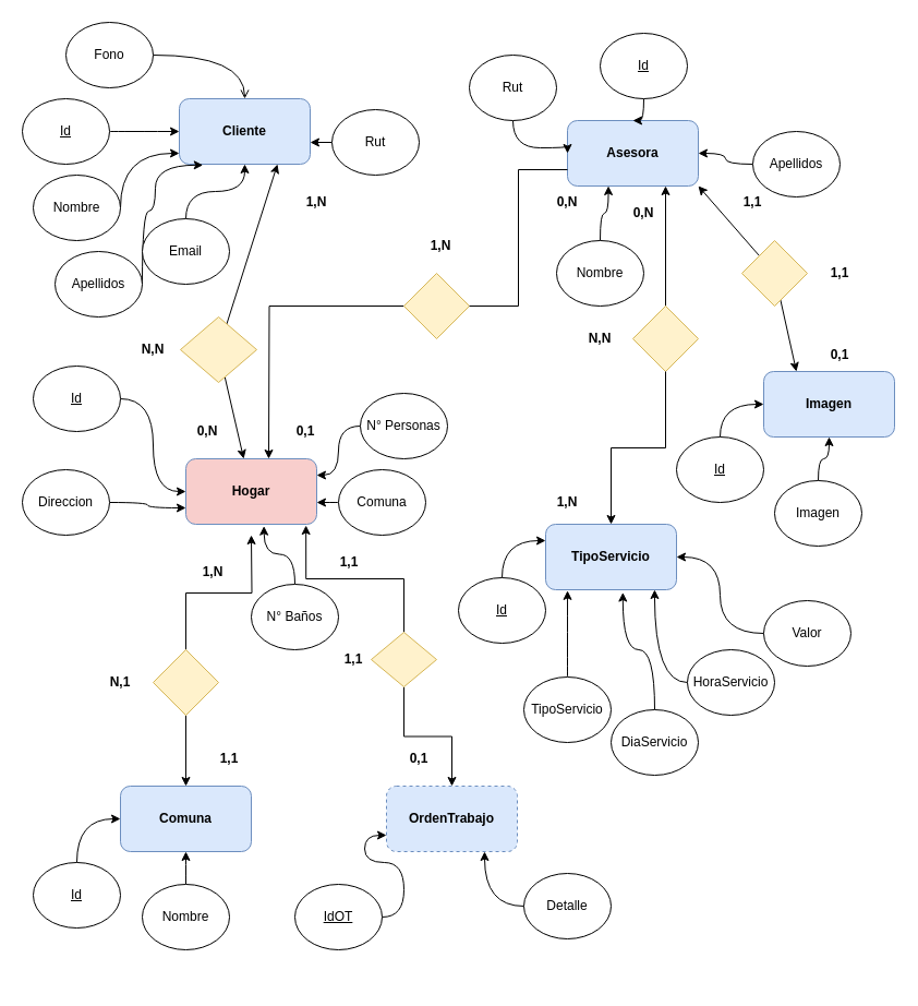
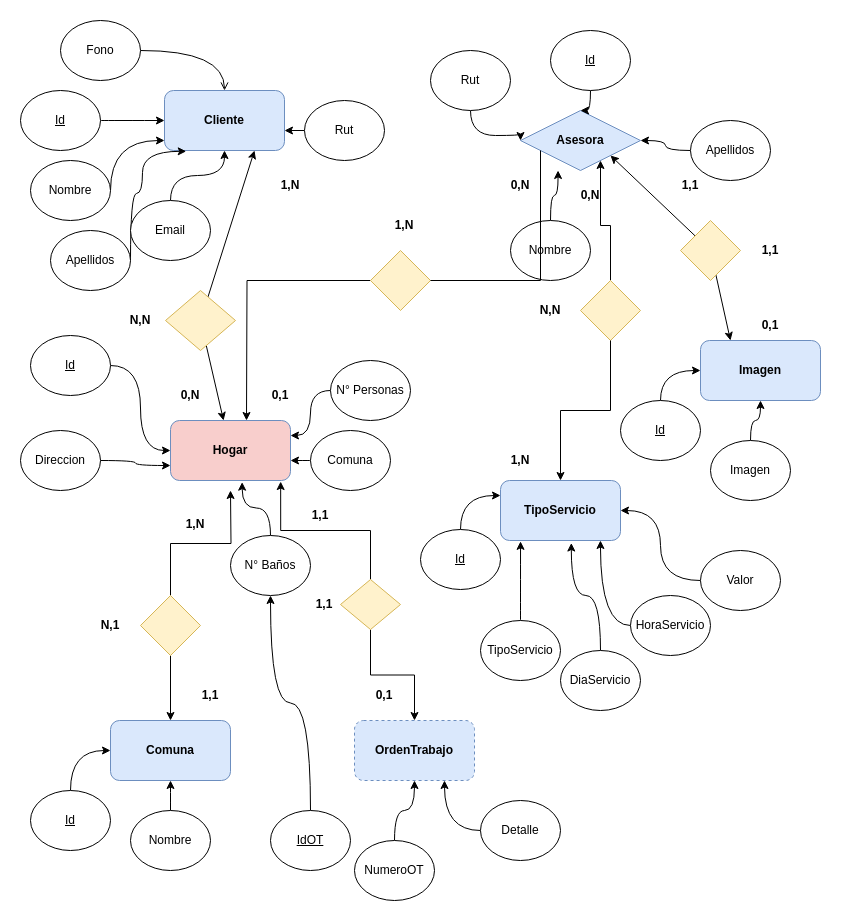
  <mxCell id="0" />
  <mxCell id="1" parent="0" />
  <mxCell id="2" value="Cliente" style="rounded=1;whiteSpace=wrap;html=1;fontStyle=1;fillColor=#dae8fc;strokeColor=#6c8ebf;" parent="1" vertex="1"><mxGeometry x="164" y="90" width="120" height="60" as="geometry" /></mxCell>
  <mxCell id="3" style="edgeStyle=orthogonalEdgeStyle;rounded=1;orthogonalLoop=1;jettySize=auto;html=1;curved=1;" parent="1" source="4" target="2" edge="1"><mxGeometry relative="1" as="geometry"><mxPoint x="110" y="150" as="targetPoint" /><Array as="points"><mxPoint x="110" y="220" /><mxPoint x="110" y="140" /></Array></mxGeometry></mxCell>
  <mxCell id="4" value="Nombre" style="ellipse;whiteSpace=wrap;html=1;rounded=1;" parent="1" vertex="1"><mxGeometry x="30" y="160" width="80" height="60" as="geometry" /></mxCell>
  <mxCell id="5" style="edgeStyle=orthogonalEdgeStyle;rounded=1;orthogonalLoop=1;jettySize=auto;html=1;entryX=0.181;entryY=1.014;entryDx=0;entryDy=0;entryPerimeter=0;curved=1;" parent="1" source="6" target="2" edge="1"><mxGeometry relative="1" as="geometry"><mxPoint x="145" y="180" as="targetPoint" /><Array as="points"><mxPoint x="130" y="193" /><mxPoint x="142" y="193" /></Array></mxGeometry></mxCell>
  <mxCell id="6" value="Apellidos" style="ellipse;whiteSpace=wrap;html=1;rounded=1;" parent="1" vertex="1"><mxGeometry x="50" y="230" width="80" height="60" as="geometry" /></mxCell>
  <mxCell id="7" style="edgeStyle=orthogonalEdgeStyle;rounded=1;orthogonalLoop=1;jettySize=auto;html=1;entryX=1;entryY=0.667;entryDx=0;entryDy=0;entryPerimeter=0;curved=1;" parent="1" source="8" target="2" edge="1"><mxGeometry relative="1" as="geometry" /></mxCell>
  <mxCell id="8" value="Rut" style="ellipse;whiteSpace=wrap;html=1;rounded=1;" parent="1" vertex="1"><mxGeometry x="304" y="100" width="80" height="60" as="geometry" /></mxCell>
  <mxCell id="9" style="edgeStyle=orthogonalEdgeStyle;rounded=1;orthogonalLoop=1;jettySize=auto;html=1;curved=1;" parent="1" source="10" target="2" edge="1"><mxGeometry relative="1" as="geometry" /></mxCell>
  <mxCell id="10" value="Email" style="ellipse;whiteSpace=wrap;html=1;rounded=1;" parent="1" vertex="1"><mxGeometry x="130" y="200" width="80" height="60" as="geometry" /></mxCell>
  <mxCell id="11" value="" style="edgeStyle=orthogonalEdgeStyle;rounded=1;orthogonalLoop=1;jettySize=auto;html=1;curved=1;endArrow=open;" parent="1" source="12" target="2" edge="1"><mxGeometry relative="1" as="geometry"><Array as="points"><mxPoint x="100" y="50" /><mxPoint x="160" y="50" /></Array></mxGeometry></mxCell>
  <mxCell id="12" value="Fono" style="ellipse;whiteSpace=wrap;html=1;rounded=1;" parent="1" vertex="1"><mxGeometry x="60" y="20" width="80" height="60" as="geometry" /></mxCell>
  <mxCell id="13" style="edgeStyle=orthogonalEdgeStyle;rounded=1;orthogonalLoop=1;jettySize=auto;html=1;curved=1;" parent="1" source="14" target="2" edge="1"><mxGeometry relative="1" as="geometry" /></mxCell>
  <mxCell id="14" value="Id" style="ellipse;whiteSpace=wrap;html=1;fontStyle=4;rounded=1;" parent="1" vertex="1"><mxGeometry x="20" y="90" width="80" height="60" as="geometry" /></mxCell>
- <mxCell id="15" value="Asesora" style="rounded=1;whiteSpace=wrap;html=1;fontStyle=1;fillColor=#dae8fc;strokeColor=#6c8ebf;" parent="1" vertex="1"><mxGeometry x="520" y="110" width="120" height="60" as="geometry" /></mxCell>
+ <mxCell id="15" value="Asesora" style="rhombus;whiteSpace=wrap;html=1;fontStyle=1;fillColor=#dae8fc;strokeColor=#6c8ebf;" parent="1" vertex="1"><mxGeometry x="520" y="110" width="120" height="60" as="geometry" /></mxCell>
  <mxCell id="16" style="edgeStyle=orthogonalEdgeStyle;rounded=1;orthogonalLoop=1;jettySize=auto;html=1;curved=1;entryX=0;entryY=0.5;entryDx=0;entryDy=0;" parent="1" source="17" target="15" edge="1"><mxGeometry relative="1" as="geometry"><Array as="points"><mxPoint x="520" y="135" /></Array><mxPoint x="530" y="150" as="targetPoint" /></mxGeometry></mxCell>
  <mxCell id="17" value="Rut" style="ellipse;whiteSpace=wrap;html=1;rounded=1;" parent="1" vertex="1"><mxGeometry x="430" y="50" width="80" height="60" as="geometry" /></mxCell>
  <mxCell id="18" style="edgeStyle=orthogonalEdgeStyle;rounded=1;orthogonalLoop=1;jettySize=auto;html=1;entryX=0.313;entryY=1;entryDx=0;entryDy=0;entryPerimeter=0;curved=1;" parent="1" source="19" target="15" edge="1"><mxGeometry relative="1" as="geometry" /></mxCell>
  <mxCell id="19" value="Nombre" style="ellipse;whiteSpace=wrap;html=1;rounded=1;direction=west;" parent="1" vertex="1"><mxGeometry x="510" y="220" width="80" height="60" as="geometry" /></mxCell>
  <mxCell id="20" style="edgeStyle=orthogonalEdgeStyle;rounded=1;orthogonalLoop=1;jettySize=auto;html=1;curved=1;" parent="1" source="21" target="15" edge="1"><mxGeometry relative="1" as="geometry" /></mxCell>
  <mxCell id="21" value="Id" style="ellipse;whiteSpace=wrap;html=1;fontStyle=4;rounded=1;" parent="1" vertex="1"><mxGeometry x="550" y="30" width="80" height="60" as="geometry" /></mxCell>
  <mxCell id="22" style="edgeStyle=orthogonalEdgeStyle;rounded=1;orthogonalLoop=1;jettySize=auto;html=1;entryX=1;entryY=0.5;entryDx=0;entryDy=0;curved=1;" parent="1" source="23" target="15" edge="1"><mxGeometry relative="1" as="geometry" /></mxCell>
  <mxCell id="23" value="Apellidos" style="ellipse;whiteSpace=wrap;html=1;rounded=1;" parent="1" vertex="1"><mxGeometry x="690" y="120" width="80" height="60" as="geometry" /></mxCell>
  <mxCell id="24" value="Hogar" style="rounded=1;whiteSpace=wrap;html=1;fontStyle=1;fillColor=#f8cecc;strokeColor=#6c8ebf;" parent="1" vertex="1"><mxGeometry x="170" y="420" width="120" height="60" as="geometry" /></mxCell>
  <mxCell id="25" style="edgeStyle=orthogonalEdgeStyle;rounded=1;orthogonalLoop=1;jettySize=auto;html=1;entryX=0.597;entryY=1.028;entryDx=0;entryDy=0;entryPerimeter=0;curved=1;" parent="1" source="26" target="24" edge="1"><mxGeometry relative="1" as="geometry" /></mxCell>
  <mxCell id="26" value="N° Baños" style="ellipse;whiteSpace=wrap;html=1;rounded=1;" parent="1" vertex="1"><mxGeometry x="230" y="535" width="80" height="60" as="geometry" /></mxCell>
  <mxCell id="27" style="edgeStyle=orthogonalEdgeStyle;rounded=1;orthogonalLoop=1;jettySize=auto;html=1;entryX=0;entryY=0.75;entryDx=0;entryDy=0;curved=1;" parent="1" source="28" target="24" edge="1"><mxGeometry relative="1" as="geometry" /></mxCell>
  <mxCell id="28" value="Direccion" style="ellipse;whiteSpace=wrap;html=1;rounded=1;" parent="1" vertex="1"><mxGeometry x="20" y="430" width="80" height="60" as="geometry" /></mxCell>
  <mxCell id="29" style="edgeStyle=orthogonalEdgeStyle;rounded=1;orthogonalLoop=1;jettySize=auto;html=1;curved=1;" parent="1" source="30" edge="1"><mxGeometry relative="1" as="geometry"><mxPoint x="290" y="460" as="targetPoint" /></mxGeometry></mxCell>
  <mxCell id="30" value="Comuna" style="ellipse;whiteSpace=wrap;html=1;rounded=1;" parent="1" vertex="1"><mxGeometry x="310" y="430" width="80" height="60" as="geometry" /></mxCell>
  <mxCell id="31" style="edgeStyle=orthogonalEdgeStyle;rounded=1;orthogonalLoop=1;jettySize=auto;html=1;entryX=0;entryY=0.5;entryDx=0;entryDy=0;curved=1;" parent="1" source="32" target="24" edge="1"><mxGeometry relative="1" as="geometry" /></mxCell>
  <mxCell id="32" value="Id" style="ellipse;whiteSpace=wrap;html=1;fontStyle=4;rounded=1;" parent="1" vertex="1"><mxGeometry x="30" y="335" width="80" height="60" as="geometry" /></mxCell>
  <mxCell id="33" style="edgeStyle=orthogonalEdgeStyle;rounded=1;orthogonalLoop=1;jettySize=auto;html=1;entryX=1;entryY=0.25;entryDx=0;entryDy=0;curved=1;" parent="1" source="34" target="24" edge="1"><mxGeometry relative="1" as="geometry" /></mxCell>
  <mxCell id="34" value="N° Personas" style="ellipse;whiteSpace=wrap;html=1;rounded=1;" parent="1" vertex="1"><mxGeometry x="330" y="360" width="80" height="60" as="geometry" /></mxCell>
  <mxCell id="35" value="Imagen" style="rounded=1;whiteSpace=wrap;html=1;fontSize=12;fontStyle=1;fillColor=#dae8fc;strokeColor=#6c8ebf;" parent="1" vertex="1"><mxGeometry x="700" y="340" width="120" height="60" as="geometry" /></mxCell>
  <mxCell id="36" style="edgeStyle=orthogonalEdgeStyle;rounded=1;orthogonalLoop=1;jettySize=auto;html=1;entryX=0.5;entryY=1;entryDx=0;entryDy=0;fontSize=10;curved=1;" parent="1" source="37" target="35" edge="1"><mxGeometry relative="1" as="geometry" /></mxCell>
  <mxCell id="37" value="Imagen" style="ellipse;whiteSpace=wrap;html=1;rounded=1;" parent="1" vertex="1"><mxGeometry x="710" y="440" width="80" height="60" as="geometry" /></mxCell>
  <mxCell id="38" style="edgeStyle=orthogonalEdgeStyle;rounded=1;orthogonalLoop=1;jettySize=auto;html=1;entryX=0;entryY=0.5;entryDx=0;entryDy=0;fontSize=10;curved=1;" parent="1" source="39" target="35" edge="1"><mxGeometry relative="1" as="geometry" /></mxCell>
  <mxCell id="39" value="Id" style="ellipse;whiteSpace=wrap;html=1;fontStyle=4;rounded=1;" parent="1" vertex="1"><mxGeometry x="620" y="400" width="80" height="60" as="geometry" /></mxCell>
  <mxCell id="40" value="OrdenTrabajo" style="rounded=1;whiteSpace=wrap;html=1;fontSize=12;fontStyle=1;fillColor=#dae8fc;strokeColor=#6c8ebf;dashed=1;" parent="1" vertex="1"><mxGeometry x="354" y="720" width="120" height="60" as="geometry" /></mxCell>
  <mxCell id="41" style="edgeStyle=orthogonalEdgeStyle;rounded=1;orthogonalLoop=1;jettySize=auto;html=1;fontSize=10;curved=1;entryX=0.75;entryY=1;entryDx=0;entryDy=0;" parent="1" source="42" target="40" edge="1"><mxGeometry relative="1" as="geometry" /></mxCell>
  <mxCell id="42" value="Detalle" style="ellipse;whiteSpace=wrap;html=1;rounded=1;" parent="1" vertex="1"><mxGeometry x="480" y="800" width="80" height="60" as="geometry" /></mxCell>
- <mxCell id="45" style="edgeStyle=orthogonalEdgeStyle;rounded=1;orthogonalLoop=1;jettySize=auto;html=1;fontSize=10;curved=1;entryX=0;entryY=0.75;entryDx=0;entryDy=0;" parent="1" source="46" target="40" edge="1"><mxGeometry relative="1" as="geometry"><mxPoint x="478" y="390" as="targetPoint" /></mxGeometry></mxCell>
+ <mxCell id="43" style="edgeStyle=orthogonalEdgeStyle;rounded=1;orthogonalLoop=1;jettySize=auto;html=1;fontSize=10;curved=1;" parent="1" source="44" target="40" edge="1"><mxGeometry relative="1" as="geometry" /></mxCell>
+ <mxCell id="44" value="NumeroOT" style="ellipse;whiteSpace=wrap;html=1;rounded=1;" parent="1" vertex="1"><mxGeometry x="354" y="840" width="80" height="60" as="geometry" /></mxCell>
+ <mxCell id="45" style="edgeStyle=orthogonalEdgeStyle;rounded=1;orthogonalLoop=1;jettySize=auto;html=1;fontSize=10;curved=1;" parent="1" source="46" target="26" edge="1"><mxGeometry relative="1" as="geometry"><mxPoint x="478" y="390" as="targetPoint" /></mxGeometry></mxCell>
  <mxCell id="46" value="IdOT" style="ellipse;whiteSpace=wrap;html=1;fontStyle=4;rounded=1;" parent="1" vertex="1"><mxGeometry x="270" y="810" width="80" height="60" as="geometry" /></mxCell>
  <mxCell id="47" value="TipoServicio" style="rounded=1;whiteSpace=wrap;html=1;fontSize=12;fontStyle=1;fillColor=#dae8fc;strokeColor=#6c8ebf;" parent="1" vertex="1"><mxGeometry x="500" y="480" width="120" height="60" as="geometry" /></mxCell>
  <mxCell id="48" style="edgeStyle=orthogonalEdgeStyle;rounded=1;orthogonalLoop=1;jettySize=auto;html=1;entryX=0.59;entryY=1.042;entryDx=0;entryDy=0;entryPerimeter=0;fontSize=12;curved=1;" parent="1" source="49" target="47" edge="1"><mxGeometry relative="1" as="geometry" /></mxCell>
  <mxCell id="49" value="DiaServicio" style="ellipse;whiteSpace=wrap;html=1;rounded=1;" parent="1" vertex="1"><mxGeometry x="560" y="650" width="80" height="60" as="geometry" /></mxCell>
  <mxCell id="50" style="edgeStyle=orthogonalEdgeStyle;rounded=1;orthogonalLoop=1;jettySize=auto;html=1;fontSize=12;entryX=0.167;entryY=1.014;entryDx=0;entryDy=0;entryPerimeter=0;curved=1;" parent="1" source="51" target="47" edge="1"><mxGeometry relative="1" as="geometry"><mxPoint x="430" y="640" as="targetPoint" /></mxGeometry></mxCell>
  <mxCell id="51" value="TipoServicio" style="ellipse;whiteSpace=wrap;html=1;rounded=1;" parent="1" vertex="1"><mxGeometry x="480" y="620" width="80" height="60" as="geometry" /></mxCell>
  <mxCell id="52" style="edgeStyle=orthogonalEdgeStyle;rounded=1;orthogonalLoop=1;jettySize=auto;html=1;entryX=0.833;entryY=1;entryDx=0;entryDy=0;entryPerimeter=0;fontSize=12;curved=1;" parent="1" source="53" target="47" edge="1"><mxGeometry relative="1" as="geometry" /></mxCell>
  <mxCell id="53" value="HoraServicio" style="ellipse;whiteSpace=wrap;html=1;rounded=1;" parent="1" vertex="1"><mxGeometry x="630" y="595" width="80" height="60" as="geometry" /></mxCell>
  <mxCell id="54" style="edgeStyle=orthogonalEdgeStyle;rounded=1;orthogonalLoop=1;jettySize=auto;html=1;fontSize=12;curved=1;entryX=1;entryY=0.5;entryDx=0;entryDy=0;" parent="1" source="55" target="47" edge="1"><mxGeometry relative="1" as="geometry" /></mxCell>
  <mxCell id="55" value="Valor" style="ellipse;whiteSpace=wrap;html=1;rounded=1;" parent="1" vertex="1"><mxGeometry x="700" y="550" width="80" height="60" as="geometry" /></mxCell>
  <mxCell id="56" style="edgeStyle=orthogonalEdgeStyle;rounded=1;orthogonalLoop=1;jettySize=auto;html=1;entryX=0;entryY=0.25;entryDx=0;entryDy=0;fontSize=12;curved=1;" parent="1" source="57" target="47" edge="1"><mxGeometry relative="1" as="geometry" /></mxCell>
  <mxCell id="57" value="Id" style="ellipse;whiteSpace=wrap;html=1;fontStyle=4;rounded=1;" parent="1" vertex="1"><mxGeometry x="420" y="529" width="80" height="60" as="geometry" /></mxCell>
  <mxCell id="58" value="Comuna" style="rounded=1;whiteSpace=wrap;html=1;fontSize=12;fontStyle=1;fillColor=#dae8fc;strokeColor=#6c8ebf;" parent="1" vertex="1"><mxGeometry x="110" y="720" width="120" height="60" as="geometry" /></mxCell>
  <mxCell id="59" style="edgeStyle=orthogonalEdgeStyle;rounded=1;orthogonalLoop=1;jettySize=auto;html=1;entryX=0;entryY=0.5;entryDx=0;entryDy=0;fontSize=12;curved=1;" parent="1" source="60" target="58" edge="1"><mxGeometry relative="1" as="geometry" /></mxCell>
  <mxCell id="60" value="Id" style="ellipse;whiteSpace=wrap;html=1;fontStyle=4;rounded=1;" parent="1" vertex="1"><mxGeometry x="30" y="790" width="80" height="60" as="geometry" /></mxCell>
  <mxCell id="61" style="edgeStyle=orthogonalEdgeStyle;rounded=1;orthogonalLoop=1;jettySize=auto;html=1;fontSize=12;curved=1;" parent="1" source="62" target="58" edge="1"><mxGeometry relative="1" as="geometry" /></mxCell>
  <mxCell id="62" value="Nombre" style="ellipse;whiteSpace=wrap;html=1;rounded=1;" parent="1" vertex="1"><mxGeometry x="130" y="810" width="80" height="60" as="geometry" /></mxCell>
  <mxCell id="63" style="edgeStyle=none;rounded=1;orthogonalLoop=1;jettySize=auto;html=1;entryX=0.75;entryY=1;entryDx=0;entryDy=0;" parent="1" source="65" target="2" edge="1"><mxGeometry relative="1" as="geometry" /></mxCell>
  <mxCell id="64" style="edgeStyle=none;rounded=1;orthogonalLoop=1;jettySize=auto;html=1;" parent="1" source="65" target="24" edge="1"><mxGeometry relative="1" as="geometry"><mxPoint x="300" y="380" as="targetPoint" /></mxGeometry></mxCell>
  <mxCell id="65" value="" style="rhombus;whiteSpace=wrap;html=1;rounded=0;fillColor=#fff2cc;strokeColor=#d6b656;" parent="1" vertex="1"><mxGeometry x="165" y="290" width="70" height="60" as="geometry" /></mxCell>
  <mxCell id="66" style="edgeStyle=none;rounded=1;orthogonalLoop=1;jettySize=auto;html=1;entryX=0.25;entryY=0;entryDx=0;entryDy=0;" parent="1" source="68" target="35" edge="1"><mxGeometry relative="1" as="geometry" /></mxCell>
  <mxCell id="67" style="edgeStyle=none;rounded=1;orthogonalLoop=1;jettySize=auto;html=1;entryX=1;entryY=1;entryDx=0;entryDy=0;" parent="1" source="68" target="15" edge="1"><mxGeometry relative="1" as="geometry" /></mxCell>
  <mxCell id="68" value="" style="rhombus;whiteSpace=wrap;html=1;rounded=0;fillColor=#fff2cc;strokeColor=#d6b656;" parent="1" vertex="1"><mxGeometry x="680" y="220" width="60" height="60" as="geometry" /></mxCell>
  <mxCell id="69" style="edgeStyle=orthogonalEdgeStyle;rounded=0;orthogonalLoop=1;jettySize=auto;html=1;" edge="1" parent="1" source="71" target="58"><mxGeometry relative="1" as="geometry" /></mxCell>
  <mxCell id="70" style="edgeStyle=orthogonalEdgeStyle;rounded=0;orthogonalLoop=1;jettySize=auto;html=1;exitX=0.5;exitY=0;exitDx=0;exitDy=0;" edge="1" parent="1" source="71"><mxGeometry relative="1" as="geometry"><mxPoint x="230" y="490" as="targetPoint" /></mxGeometry></mxCell>
  <mxCell id="71" value="" style="rhombus;whiteSpace=wrap;html=1;fillColor=#fff2cc;strokeColor=#d6b656;" vertex="1" parent="1"><mxGeometry x="140" y="595" width="60" height="60" as="geometry" /></mxCell>
  <mxCell id="72" style="edgeStyle=orthogonalEdgeStyle;rounded=0;orthogonalLoop=1;jettySize=auto;html=1;" edge="1" parent="1" source="73"><mxGeometry relative="1" as="geometry"><mxPoint x="246" y="420" as="targetPoint" /></mxGeometry></mxCell>
  <mxCell id="73" value="" style="rhombus;whiteSpace=wrap;html=1;fillColor=#fff2cc;strokeColor=#d6b656;" vertex="1" parent="1"><mxGeometry x="370" y="250" width="60" height="60" as="geometry" /></mxCell>
  <mxCell id="74" style="edgeStyle=orthogonalEdgeStyle;rounded=0;orthogonalLoop=1;jettySize=auto;html=1;entryX=0.75;entryY=1;entryDx=0;entryDy=0;" edge="1" parent="1" source="76" target="15"><mxGeometry relative="1" as="geometry" /></mxCell>
  <mxCell id="75" style="edgeStyle=orthogonalEdgeStyle;rounded=0;orthogonalLoop=1;jettySize=auto;html=1;exitX=0.5;exitY=1;exitDx=0;exitDy=0;entryX=0.5;entryY=0;entryDx=0;entryDy=0;" edge="1" parent="1" source="79" target="40"><mxGeometry relative="1" as="geometry"><mxPoint x="410" y="770" as="targetPoint" /></mxGeometry></mxCell>
  <mxCell id="76" value="" style="rhombus;whiteSpace=wrap;html=1;fillColor=#fff2cc;strokeColor=#d6b656;" vertex="1" parent="1"><mxGeometry x="580" y="280" width="60" height="60" as="geometry" /></mxCell>
  <mxCell id="77" style="edgeStyle=orthogonalEdgeStyle;rounded=0;orthogonalLoop=1;jettySize=auto;html=1;exitX=0.5;exitY=1;exitDx=0;exitDy=0;" edge="1" parent="1" source="76" target="47"><mxGeometry relative="1" as="geometry" /></mxCell>
  <mxCell id="78" style="edgeStyle=orthogonalEdgeStyle;rounded=0;orthogonalLoop=1;jettySize=auto;html=1;entryX=0.918;entryY=1.017;entryDx=0;entryDy=0;entryPerimeter=0;" edge="1" parent="1" source="79" target="24"><mxGeometry relative="1" as="geometry"><Array as="points"><mxPoint x="370" y="530" /><mxPoint x="280" y="530" /></Array></mxGeometry></mxCell>
  <mxCell id="79" value="" style="rhombus;whiteSpace=wrap;html=1;fillColor=#fff2cc;strokeColor=#d6b656;" vertex="1" parent="1"><mxGeometry x="340" y="579" width="60" height="50" as="geometry" /></mxCell>
  <mxCell id="80" value="1,N" style="text;html=1;strokeColor=none;fillColor=none;align=center;verticalAlign=middle;whiteSpace=wrap;rounded=0;fontStyle=1" vertex="1" parent="1"><mxGeometry x="374" y="210" width="60" height="30" as="geometry" /></mxCell>
  <mxCell id="81" value="&lt;b&gt;1,N&lt;/b&gt;" style="text;html=1;strokeColor=none;fillColor=none;align=center;verticalAlign=middle;whiteSpace=wrap;rounded=0;" vertex="1" parent="1"><mxGeometry x="260" y="170" width="60" height="30" as="geometry" /></mxCell>
  <mxCell id="82" value="&lt;b&gt;N,N&lt;/b&gt;" style="text;html=1;strokeColor=none;fillColor=none;align=center;verticalAlign=middle;whiteSpace=wrap;rounded=0;" vertex="1" parent="1"><mxGeometry x="110" y="305" width="60" height="30" as="geometry" /></mxCell>
  <mxCell id="83" value="&lt;b&gt;0,N&lt;/b&gt;" style="text;html=1;strokeColor=none;fillColor=none;align=center;verticalAlign=middle;whiteSpace=wrap;rounded=0;" vertex="1" parent="1"><mxGeometry x="160" y="380" width="60" height="30" as="geometry" /></mxCell>
  <mxCell id="84" value="&lt;span&gt;0,1&lt;/span&gt;" style="text;html=1;strokeColor=none;fillColor=none;align=center;verticalAlign=middle;whiteSpace=wrap;rounded=0;fontStyle=1" vertex="1" parent="1"><mxGeometry x="250" y="380" width="60" height="30" as="geometry" /></mxCell>
  <mxCell id="85" value="0,N" style="text;html=1;strokeColor=none;fillColor=none;align=center;verticalAlign=middle;whiteSpace=wrap;rounded=0;fontStyle=1" vertex="1" parent="1"><mxGeometry x="490" y="170" width="60" height="30" as="geometry" /></mxCell>
  <mxCell id="86" value="" style="edgeStyle=orthogonalEdgeStyle;rounded=0;orthogonalLoop=1;jettySize=auto;html=1;entryX=0;entryY=0.75;entryDx=0;entryDy=0;endArrow=none;" edge="1" parent="1" source="73" target="15"><mxGeometry relative="1" as="geometry"><mxPoint x="572.56" y="170.36" as="targetPoint" /><mxPoint x="459.941" y="280.059" as="sourcePoint" /></mxGeometry></mxCell>
  <mxCell id="87" value="N,N" style="text;html=1;strokeColor=none;fillColor=none;align=center;verticalAlign=middle;whiteSpace=wrap;rounded=0;fontStyle=1" vertex="1" parent="1"><mxGeometry x="520" y="295" width="60" height="30" as="geometry" /></mxCell>
  <mxCell id="88" value="1,N" style="text;html=1;strokeColor=none;fillColor=none;align=center;verticalAlign=middle;whiteSpace=wrap;rounded=0;fontStyle=1" vertex="1" parent="1"><mxGeometry x="490" y="445" width="60" height="30" as="geometry" /></mxCell>
  <mxCell id="89" value="0,N" style="text;html=1;strokeColor=none;fillColor=none;align=center;verticalAlign=middle;whiteSpace=wrap;rounded=0;fontStyle=1" vertex="1" parent="1"><mxGeometry x="560" y="180" width="60" height="30" as="geometry" /></mxCell>
  <mxCell id="90" value="1,1" style="text;html=1;strokeColor=none;fillColor=none;align=center;verticalAlign=middle;whiteSpace=wrap;rounded=0;fontStyle=1" vertex="1" parent="1"><mxGeometry x="660" y="170" width="60" height="30" as="geometry" /></mxCell>
  <mxCell id="91" value="1,1" style="text;html=1;strokeColor=none;fillColor=none;align=center;verticalAlign=middle;whiteSpace=wrap;rounded=0;fontStyle=1" vertex="1" parent="1"><mxGeometry x="740" y="235" width="60" height="30" as="geometry" /></mxCell>
  <mxCell id="92" value="0,1" style="text;html=1;strokeColor=none;fillColor=none;align=center;verticalAlign=middle;whiteSpace=wrap;rounded=0;fontStyle=1" vertex="1" parent="1"><mxGeometry x="740" y="310" width="60" height="30" as="geometry" /></mxCell>
  <mxCell id="93" value="1,1" style="text;html=1;strokeColor=none;fillColor=none;align=center;verticalAlign=middle;whiteSpace=wrap;rounded=0;fontStyle=1" vertex="1" parent="1"><mxGeometry x="290" y="500" width="60" height="30" as="geometry" /></mxCell>
  <mxCell id="94" value="1,1" style="text;html=1;strokeColor=none;fillColor=none;align=center;verticalAlign=middle;whiteSpace=wrap;rounded=0;fontStyle=1" vertex="1" parent="1"><mxGeometry x="294" y="589" width="60" height="30" as="geometry" /></mxCell>
  <mxCell id="95" value="N,1" style="text;html=1;strokeColor=none;fillColor=none;align=center;verticalAlign=middle;whiteSpace=wrap;rounded=0;fontStyle=1" vertex="1" parent="1"><mxGeometry x="80" y="610" width="60" height="30" as="geometry" /></mxCell>
  <mxCell id="96" value="1,N" style="text;html=1;strokeColor=none;fillColor=none;align=center;verticalAlign=middle;whiteSpace=wrap;rounded=0;fontStyle=1" vertex="1" parent="1"><mxGeometry x="165" y="509" width="60" height="30" as="geometry" /></mxCell>
  <mxCell id="97" value="1,1" style="text;html=1;strokeColor=none;fillColor=none;align=center;verticalAlign=middle;whiteSpace=wrap;rounded=0;fontStyle=1" vertex="1" parent="1"><mxGeometry x="180" y="680" width="60" height="30" as="geometry" /></mxCell>
  <mxCell id="98" value="0,1" style="text;html=1;strokeColor=none;fillColor=none;align=center;verticalAlign=middle;whiteSpace=wrap;rounded=0;fontStyle=1" vertex="1" parent="1"><mxGeometry x="354" y="680" width="60" height="30" as="geometry" /></mxCell>
